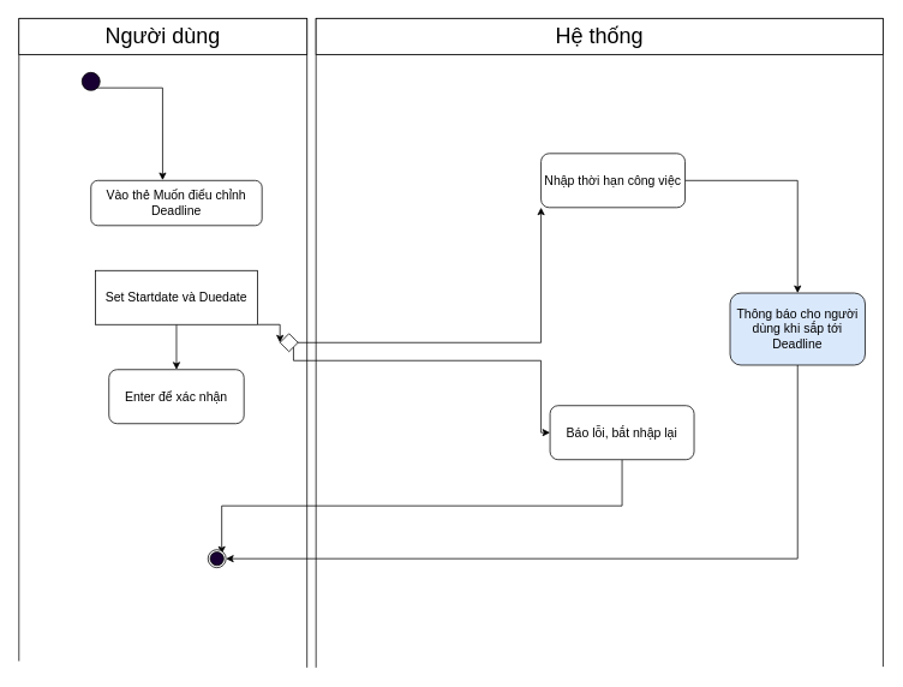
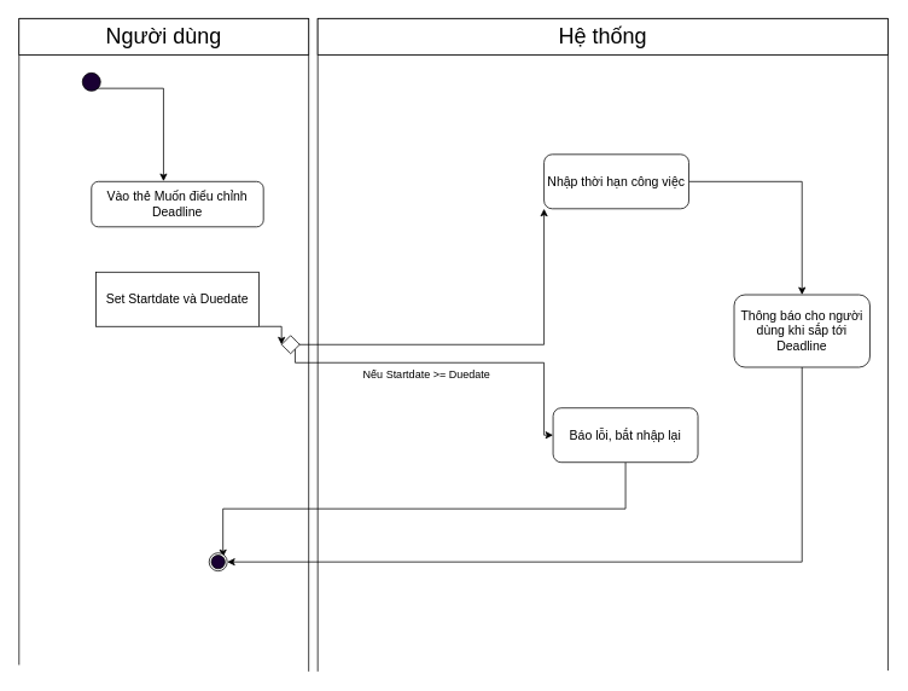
  <mxCell id="0" />
  <mxCell id="1" parent="0" />
  <mxCell id="2" value="" style="endArrow=none;html=1;rounded=0;" edge="1" parent="1"><mxGeometry width="50" height="50" relative="1" as="geometry"><mxPoint x="340" y="20" as="sourcePoint" /><mxPoint x="20" y="20" as="targetPoint" /></mxGeometry></mxCell>
  <mxCell id="3" value="" style="endArrow=none;html=1;rounded=0;" edge="1" parent="1"><mxGeometry width="50" height="50" relative="1" as="geometry"><mxPoint x="350" y="20" as="sourcePoint" /><mxPoint x="980" y="20" as="targetPoint" /></mxGeometry></mxCell>
  <mxCell id="4" value="" style="endArrow=none;html=1;rounded=0;" edge="1" parent="1"><mxGeometry width="50" height="50" relative="1" as="geometry"><mxPoint x="340" y="740.941" as="sourcePoint" /><mxPoint x="340" y="20" as="targetPoint" /></mxGeometry></mxCell>
  <mxCell id="5" value="" style="endArrow=none;html=1;rounded=0;" edge="1" parent="1"><mxGeometry width="50" height="50" relative="1" as="geometry"><mxPoint x="20" y="733.765" as="sourcePoint" /><mxPoint x="20" y="20" as="targetPoint" /></mxGeometry></mxCell>
  <mxCell id="6" value="" style="endArrow=none;html=1;rounded=0;" edge="1" parent="1"><mxGeometry width="50" height="50" relative="1" as="geometry"><mxPoint x="980" y="740" as="sourcePoint" /><mxPoint x="980" y="20" as="targetPoint" /></mxGeometry></mxCell>
  <mxCell id="7" value="" style="endArrow=none;html=1;rounded=0;" edge="1" parent="1"><mxGeometry width="50" height="50" relative="1" as="geometry"><mxPoint x="350" y="740.941" as="sourcePoint" /><mxPoint x="350" y="20" as="targetPoint" /></mxGeometry></mxCell>
  <mxCell id="8" value="" style="endArrow=none;html=1;rounded=0;" edge="1" parent="1"><mxGeometry width="50" height="50" relative="1" as="geometry"><mxPoint x="350" y="60" as="sourcePoint" /><mxPoint x="980" y="60" as="targetPoint" /></mxGeometry></mxCell>
  <mxCell id="9" value="" style="endArrow=none;html=1;rounded=0;" edge="1" parent="1"><mxGeometry width="50" height="50" relative="1" as="geometry"><mxPoint x="340" y="60" as="sourcePoint" /><mxPoint x="20" y="60" as="targetPoint" /></mxGeometry></mxCell>
  <mxCell id="10" value="&lt;span style=&quot;font-size: 14px;&quot;&gt;Vào thẻ Muốn điểu chỉnh Deadline&lt;/span&gt;" style="rounded=1;whiteSpace=wrap;html=1;" vertex="1" parent="1"><mxGeometry x="100" y="200" width="190" height="50" as="geometry" /></mxCell>
  <mxCell id="11" value="&lt;font style=&quot;font-size: 24px;&quot;&gt;Hệ thống&lt;/font&gt;" style="rounded=0;whiteSpace=wrap;html=1;" vertex="1" parent="1"><mxGeometry x="350" y="20" width="630" height="40" as="geometry" /></mxCell>
  <mxCell id="12" value="&lt;font style=&quot;font-size: 24px;&quot;&gt;Người dùng&lt;/font&gt;" style="rounded=0;whiteSpace=wrap;html=1;" vertex="1" parent="1"><mxGeometry x="20" y="20" width="320" height="40" as="geometry" /></mxCell>
  <mxCell id="13" value="" style="ellipse;whiteSpace=wrap;html=1;aspect=fixed;fillColor=#190033;" vertex="1" parent="1"><mxGeometry x="90" y="80" width="20" height="20" as="geometry" /></mxCell>
  <mxCell id="14" style="edgeStyle=orthogonalEdgeStyle;rounded=0;orthogonalLoop=1;jettySize=auto;html=1;exitX=1;exitY=1;exitDx=0;exitDy=0;entryX=0.419;entryY=-0.008;entryDx=0;entryDy=0;entryPerimeter=0;" edge="1" parent="1" source="13" target="10"><mxGeometry relative="1" as="geometry"><Array as="points"><mxPoint x="180" y="97" /></Array></mxGeometry></mxCell>
- <mxCell id="15" style="edgeStyle=orthogonalEdgeStyle;rounded=0;orthogonalLoop=1;jettySize=auto;html=1;exitX=0.5;exitY=1;exitDx=0;exitDy=0;entryX=0.5;entryY=0;entryDx=0;entryDy=0;" edge="1" parent="1" source="17" target="20"><mxGeometry relative="1" as="geometry" /></mxCell>
  <mxCell id="16" style="edgeStyle=orthogonalEdgeStyle;rounded=0;orthogonalLoop=1;jettySize=auto;html=1;exitX=1;exitY=1;exitDx=0;exitDy=0;entryX=0;entryY=0.5;entryDx=0;entryDy=0;" edge="1" parent="1" source="17" target="27"><mxGeometry relative="1" as="geometry" /></mxCell>
  <mxCell id="17" value="&lt;font style=&quot;font-size: 14px;&quot;&gt;Set Startdate và Duedate&lt;/font&gt;" style="whiteSpace=wrap;html=1;rounded=0;" vertex="1" parent="1"><mxGeometry x="105" y="300" width="180" height="60" as="geometry" /></mxCell>
  <mxCell id="18" style="edgeStyle=orthogonalEdgeStyle;rounded=0;orthogonalLoop=1;jettySize=auto;html=1;exitX=1;exitY=0.5;exitDx=0;exitDy=0;" edge="1" parent="1" source="19" target="30"><mxGeometry relative="1" as="geometry" /></mxCell>
  <mxCell id="19" value="&lt;span style=&quot;font-size: 14px;&quot;&gt;Nhập thời hạn công việc&lt;/span&gt;" style="rounded=1;whiteSpace=wrap;html=1;" vertex="1" parent="1"><mxGeometry x="600" y="170" width="160" height="60" as="geometry" /></mxCell>
- <mxCell id="20" value="&lt;font style=&quot;font-size: 14px;&quot;&gt;Enter để xác nhận&lt;/font&gt;" style="rounded=1;whiteSpace=wrap;html=1;" vertex="1" parent="1"><mxGeometry x="120" y="410" width="150" height="60" as="geometry" /></mxCell>
  <mxCell id="21" style="edgeStyle=orthogonalEdgeStyle;rounded=0;orthogonalLoop=1;jettySize=auto;html=1;exitX=0.5;exitY=1;exitDx=0;exitDy=0;entryX=1;entryY=0;entryDx=0;entryDy=0;" edge="1" parent="1" source="22" target="24"><mxGeometry relative="1" as="geometry" /></mxCell>
  <mxCell id="22" value="&lt;font style=&quot;font-size: 14px;&quot;&gt;Báo lỗi, bắt nhập lại&lt;/font&gt;" style="rounded=1;whiteSpace=wrap;html=1;" vertex="1" parent="1"><mxGeometry x="610" y="450" width="160" height="60" as="geometry" /></mxCell>
  <mxCell id="23" value="" style="ellipse;whiteSpace=wrap;html=1;aspect=fixed;" vertex="1" parent="1"><mxGeometry x="230" y="610" width="20" height="20" as="geometry" /></mxCell>
  <mxCell id="24" value="" style="ellipse;whiteSpace=wrap;html=1;aspect=fixed;fillColor=#190033;" vertex="1" parent="1"><mxGeometry x="232.5" y="612.5" width="15" height="15" as="geometry" /></mxCell>
  <mxCell id="25" style="edgeStyle=orthogonalEdgeStyle;rounded=0;orthogonalLoop=1;jettySize=auto;html=1;exitX=1;exitY=0;exitDx=0;exitDy=0;entryX=0;entryY=1;entryDx=0;entryDy=0;" edge="1" parent="1" source="27" target="19"><mxGeometry relative="1" as="geometry"><Array as="points"><mxPoint x="325" y="380" /><mxPoint x="600" y="380" /></Array></mxGeometry></mxCell>
  <mxCell id="26" style="edgeStyle=orthogonalEdgeStyle;rounded=0;orthogonalLoop=1;jettySize=auto;html=1;exitX=1;exitY=1;exitDx=0;exitDy=0;entryX=0;entryY=0.5;entryDx=0;entryDy=0;" edge="1" parent="1" source="27" target="22"><mxGeometry relative="1" as="geometry"><Array as="points"><mxPoint x="325" y="400" /><mxPoint x="600" y="400" /></Array></mxGeometry></mxCell>
  <mxCell id="27" value="" style="rhombus;whiteSpace=wrap;html=1;" vertex="1" parent="1"><mxGeometry x="310" y="370" width="20" height="20" as="geometry" /></mxCell>
+ <mxCell id="28" value="Nếu Startdate &amp;gt;= Duedate" style="text;html=1;align=center;verticalAlign=middle;resizable=0;points=[];autosize=1;strokeColor=none;fillColor=none;" vertex="1" parent="1"><mxGeometry x="390" y="398" width="160" height="30" as="geometry" /></mxCell>
  <mxCell id="29" style="edgeStyle=orthogonalEdgeStyle;rounded=0;orthogonalLoop=1;jettySize=auto;html=1;exitX=0.5;exitY=1;exitDx=0;exitDy=0;entryX=1;entryY=0.5;entryDx=0;entryDy=0;" edge="1" parent="1" source="30" target="23"><mxGeometry relative="1" as="geometry" /></mxCell>
- <mxCell id="30" value="&lt;font style=&quot;font-size: 14px;&quot;&gt;Thông báo cho người dùng khi sắp tới Deadline&lt;/font&gt;" style="rounded=1;whiteSpace=wrap;html=1;fillColor=#dae8fc;" vertex="1" parent="1"><mxGeometry x="810" y="325" width="150" height="80" as="geometry" /></mxCell>
+ <mxCell id="30" value="&lt;font style=&quot;font-size: 14px;&quot;&gt;Thông báo cho người dùng khi sắp tới Deadline&lt;/font&gt;" style="rounded=1;whiteSpace=wrap;html=1;" vertex="1" parent="1"><mxGeometry x="810" y="325" width="150" height="80" as="geometry" /></mxCell>
